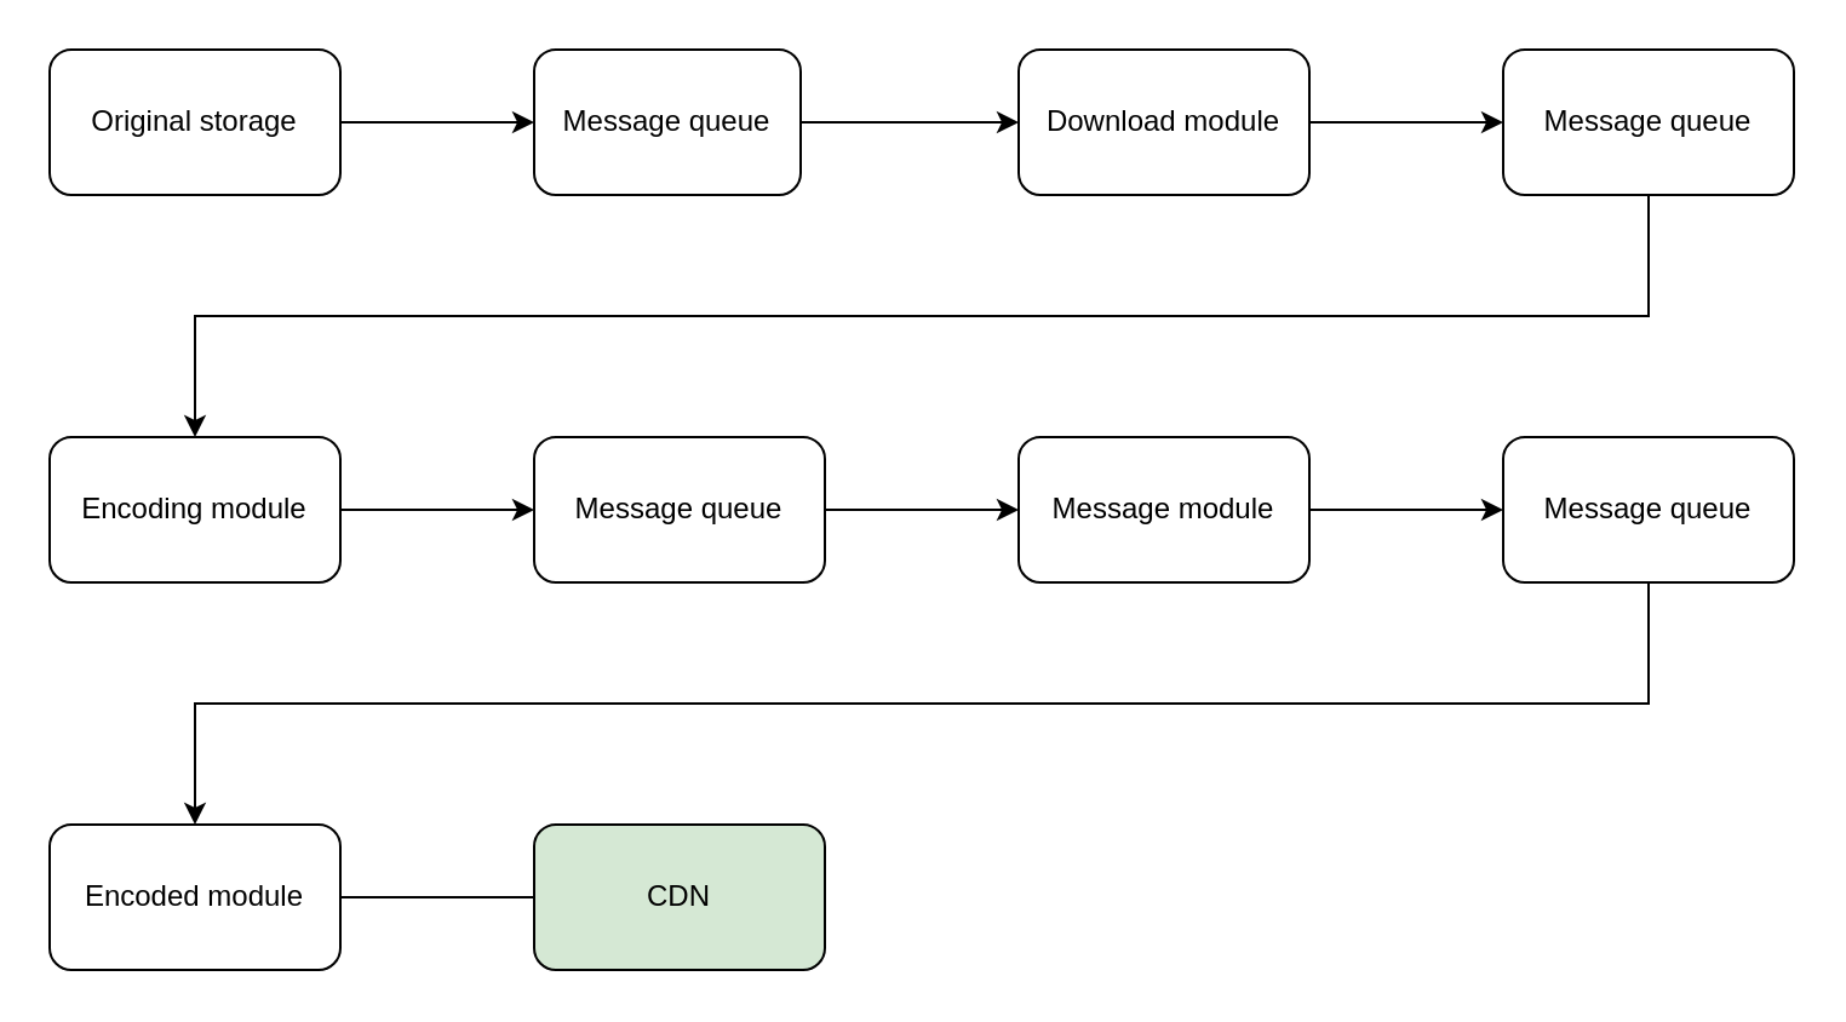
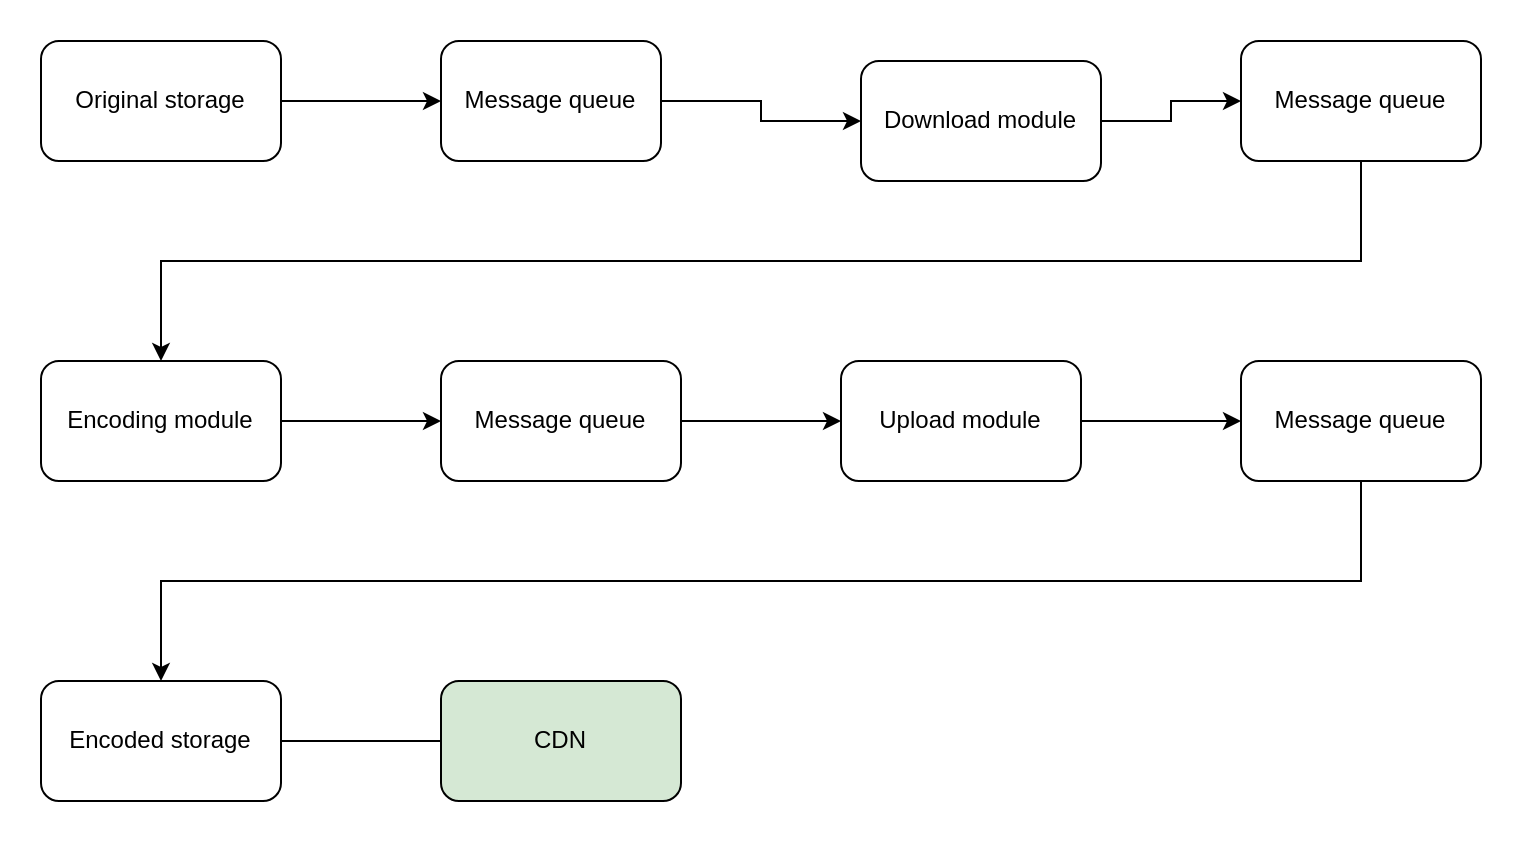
  <mxCell id="0" />
  <mxCell id="1" parent="0" />
  <mxCell id="2" style="edgeStyle=orthogonalEdgeStyle;rounded=0;orthogonalLoop=1;jettySize=auto;html=1;exitX=1;exitY=0.5;exitDx=0;exitDy=0;entryX=0;entryY=0.5;entryDx=0;entryDy=0;" edge="1" parent="1" source="3" target="5"><mxGeometry relative="1" as="geometry" /></mxCell>
  <mxCell id="3" value="Original storage" style="rounded=1;whiteSpace=wrap;html=1;" vertex="1" parent="1"><mxGeometry x="20" y="20" width="120" height="60" as="geometry" /></mxCell>
  <mxCell id="4" style="edgeStyle=orthogonalEdgeStyle;rounded=0;orthogonalLoop=1;jettySize=auto;html=1;exitX=1;exitY=0.5;exitDx=0;exitDy=0;" edge="1" parent="1" source="5" target="7"><mxGeometry relative="1" as="geometry" /></mxCell>
  <mxCell id="5" value="Message queue" style="rounded=1;whiteSpace=wrap;html=1;" vertex="1" parent="1"><mxGeometry x="220" y="20" width="110" height="60" as="geometry" /></mxCell>
  <mxCell id="6" style="edgeStyle=orthogonalEdgeStyle;rounded=0;orthogonalLoop=1;jettySize=auto;html=1;exitX=1;exitY=0.5;exitDx=0;exitDy=0;entryX=0;entryY=0.5;entryDx=0;entryDy=0;" edge="1" parent="1" source="7" target="9"><mxGeometry relative="1" as="geometry" /></mxCell>
- <mxCell id="7" value="Download module" style="rounded=1;whiteSpace=wrap;html=1;" vertex="1" parent="1"><mxGeometry x="420" y="20" width="120" height="60" as="geometry" /></mxCell>
+ <mxCell id="7" value="Download module" style="rounded=1;whiteSpace=wrap;html=1;" vertex="1" parent="1"><mxGeometry x="430" y="30" width="120" height="60" as="geometry" /></mxCell>
  <mxCell id="8" style="edgeStyle=orthogonalEdgeStyle;rounded=0;orthogonalLoop=1;jettySize=auto;html=1;exitX=0.5;exitY=1;exitDx=0;exitDy=0;entryX=0.5;entryY=0;entryDx=0;entryDy=0;" edge="1" parent="1" source="9" target="11"><mxGeometry relative="1" as="geometry" /></mxCell>
  <mxCell id="9" value="Message queue" style="rounded=1;whiteSpace=wrap;html=1;" vertex="1" parent="1"><mxGeometry x="620" y="20" width="120" height="60" as="geometry" /></mxCell>
  <mxCell id="10" style="edgeStyle=orthogonalEdgeStyle;rounded=0;orthogonalLoop=1;jettySize=auto;html=1;exitX=1;exitY=0.5;exitDx=0;exitDy=0;entryX=0;entryY=0.5;entryDx=0;entryDy=0;" edge="1" parent="1" source="11" target="13"><mxGeometry relative="1" as="geometry" /></mxCell>
  <mxCell id="11" value="Encoding module" style="rounded=1;whiteSpace=wrap;html=1;" vertex="1" parent="1"><mxGeometry x="20" y="180" width="120" height="60" as="geometry" /></mxCell>
  <mxCell id="12" style="edgeStyle=orthogonalEdgeStyle;rounded=0;orthogonalLoop=1;jettySize=auto;html=1;exitX=1;exitY=0.5;exitDx=0;exitDy=0;entryX=0;entryY=0.5;entryDx=0;entryDy=0;" edge="1" parent="1" source="13" target="15"><mxGeometry relative="1" as="geometry" /></mxCell>
  <mxCell id="13" value="Message queue" style="rounded=1;whiteSpace=wrap;html=1;" vertex="1" parent="1"><mxGeometry x="220" y="180" width="120" height="60" as="geometry" /></mxCell>
  <mxCell id="14" style="edgeStyle=orthogonalEdgeStyle;rounded=0;orthogonalLoop=1;jettySize=auto;html=1;exitX=1;exitY=0.5;exitDx=0;exitDy=0;entryX=0;entryY=0.5;entryDx=0;entryDy=0;" edge="1" parent="1" source="15" target="17"><mxGeometry relative="1" as="geometry" /></mxCell>
- <mxCell id="15" value="Message module" style="rounded=1;whiteSpace=wrap;html=1;" vertex="1" parent="1"><mxGeometry x="420" y="180" width="120" height="60" as="geometry" /></mxCell>
+ <mxCell id="15" value="Upload module" style="rounded=1;whiteSpace=wrap;html=1;" vertex="1" parent="1"><mxGeometry x="420" y="180" width="120" height="60" as="geometry" /></mxCell>
  <mxCell id="16" style="edgeStyle=orthogonalEdgeStyle;rounded=0;orthogonalLoop=1;jettySize=auto;html=1;exitX=0.5;exitY=1;exitDx=0;exitDy=0;" edge="1" parent="1" source="17" target="19"><mxGeometry relative="1" as="geometry" /></mxCell>
  <mxCell id="17" value="Message queue" style="rounded=1;whiteSpace=wrap;html=1;" vertex="1" parent="1"><mxGeometry x="620" y="180" width="120" height="60" as="geometry" /></mxCell>
  <mxCell id="18" style="edgeStyle=orthogonalEdgeStyle;rounded=0;orthogonalLoop=1;jettySize=auto;html=1;exitX=1;exitY=0.5;exitDx=0;exitDy=0;entryX=0;entryY=0.5;entryDx=0;entryDy=0;endArrow=none;" edge="1" parent="1" source="19" target="20"><mxGeometry relative="1" as="geometry" /></mxCell>
- <mxCell id="19" value="Encoded module" style="rounded=1;whiteSpace=wrap;html=1;" vertex="1" parent="1"><mxGeometry x="20" y="340" width="120" height="60" as="geometry" /></mxCell>
+ <mxCell id="19" value="Encoded storage" style="rounded=1;whiteSpace=wrap;html=1;" vertex="1" parent="1"><mxGeometry x="20" y="340" width="120" height="60" as="geometry" /></mxCell>
  <mxCell id="20" value="CDN" style="rounded=1;whiteSpace=wrap;html=1;fillColor=#d5e8d4;" vertex="1" parent="1"><mxGeometry x="220" y="340" width="120" height="60" as="geometry" /></mxCell>
